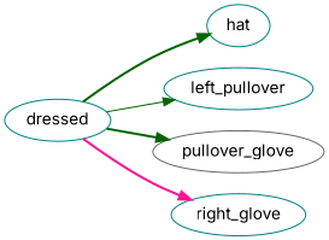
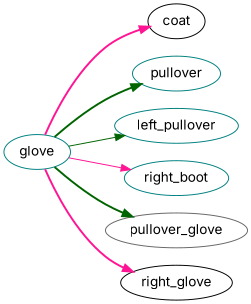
  digraph {
    fontname=Inter
    rankdir=LR
    node [color=teal fontname=Inter]
    edge [color=deeppink fontname=Inter style=bold]
-   dressed
-   hat
+   coat [color=black]
+   dressed [label=glove]
+   hat [label=pullover]
    n4 [label=left_pullover]
+   right_boot
    n6 [color=gray40 label=pullover_glove]
-   right_glove
+   right_glove [color=black]
+   dressed -> coat
    dressed -> hat [color=darkgreen]
    dressed -> n4 [color=darkgreen style=solid]
+   dressed -> right_boot [style=solid]
    dressed -> n6 [color=darkgreen]
    dressed -> right_glove
  }
